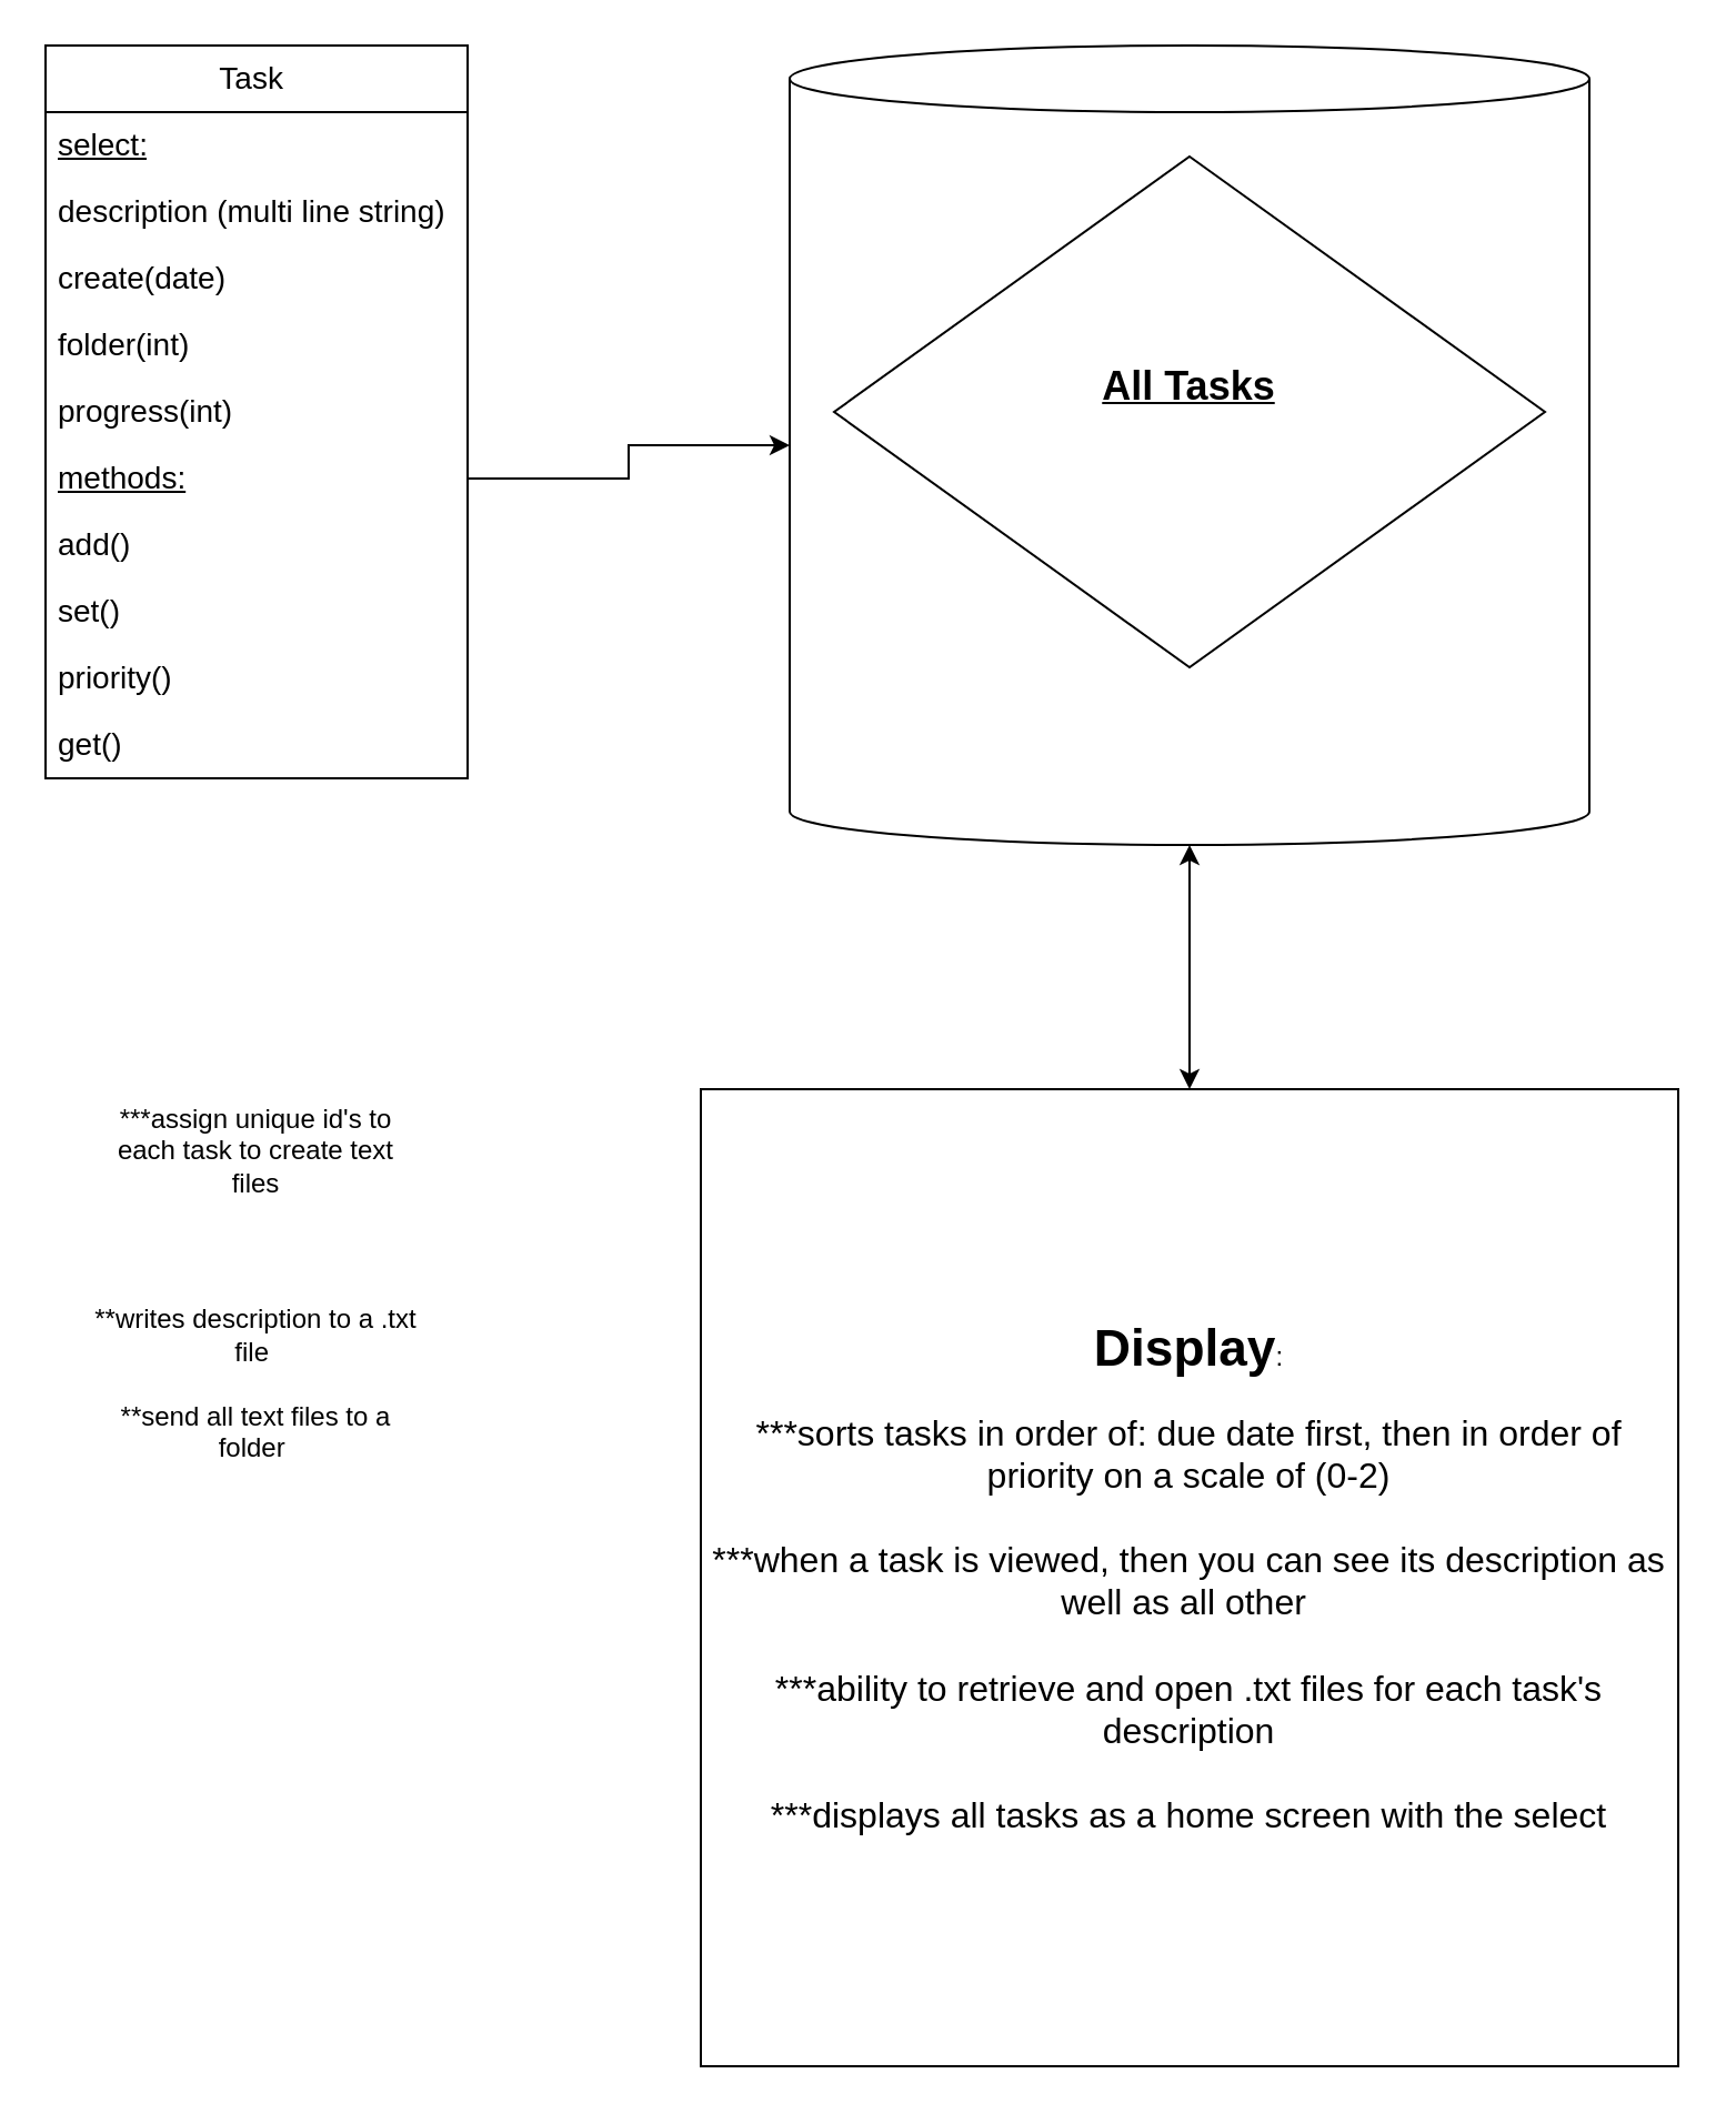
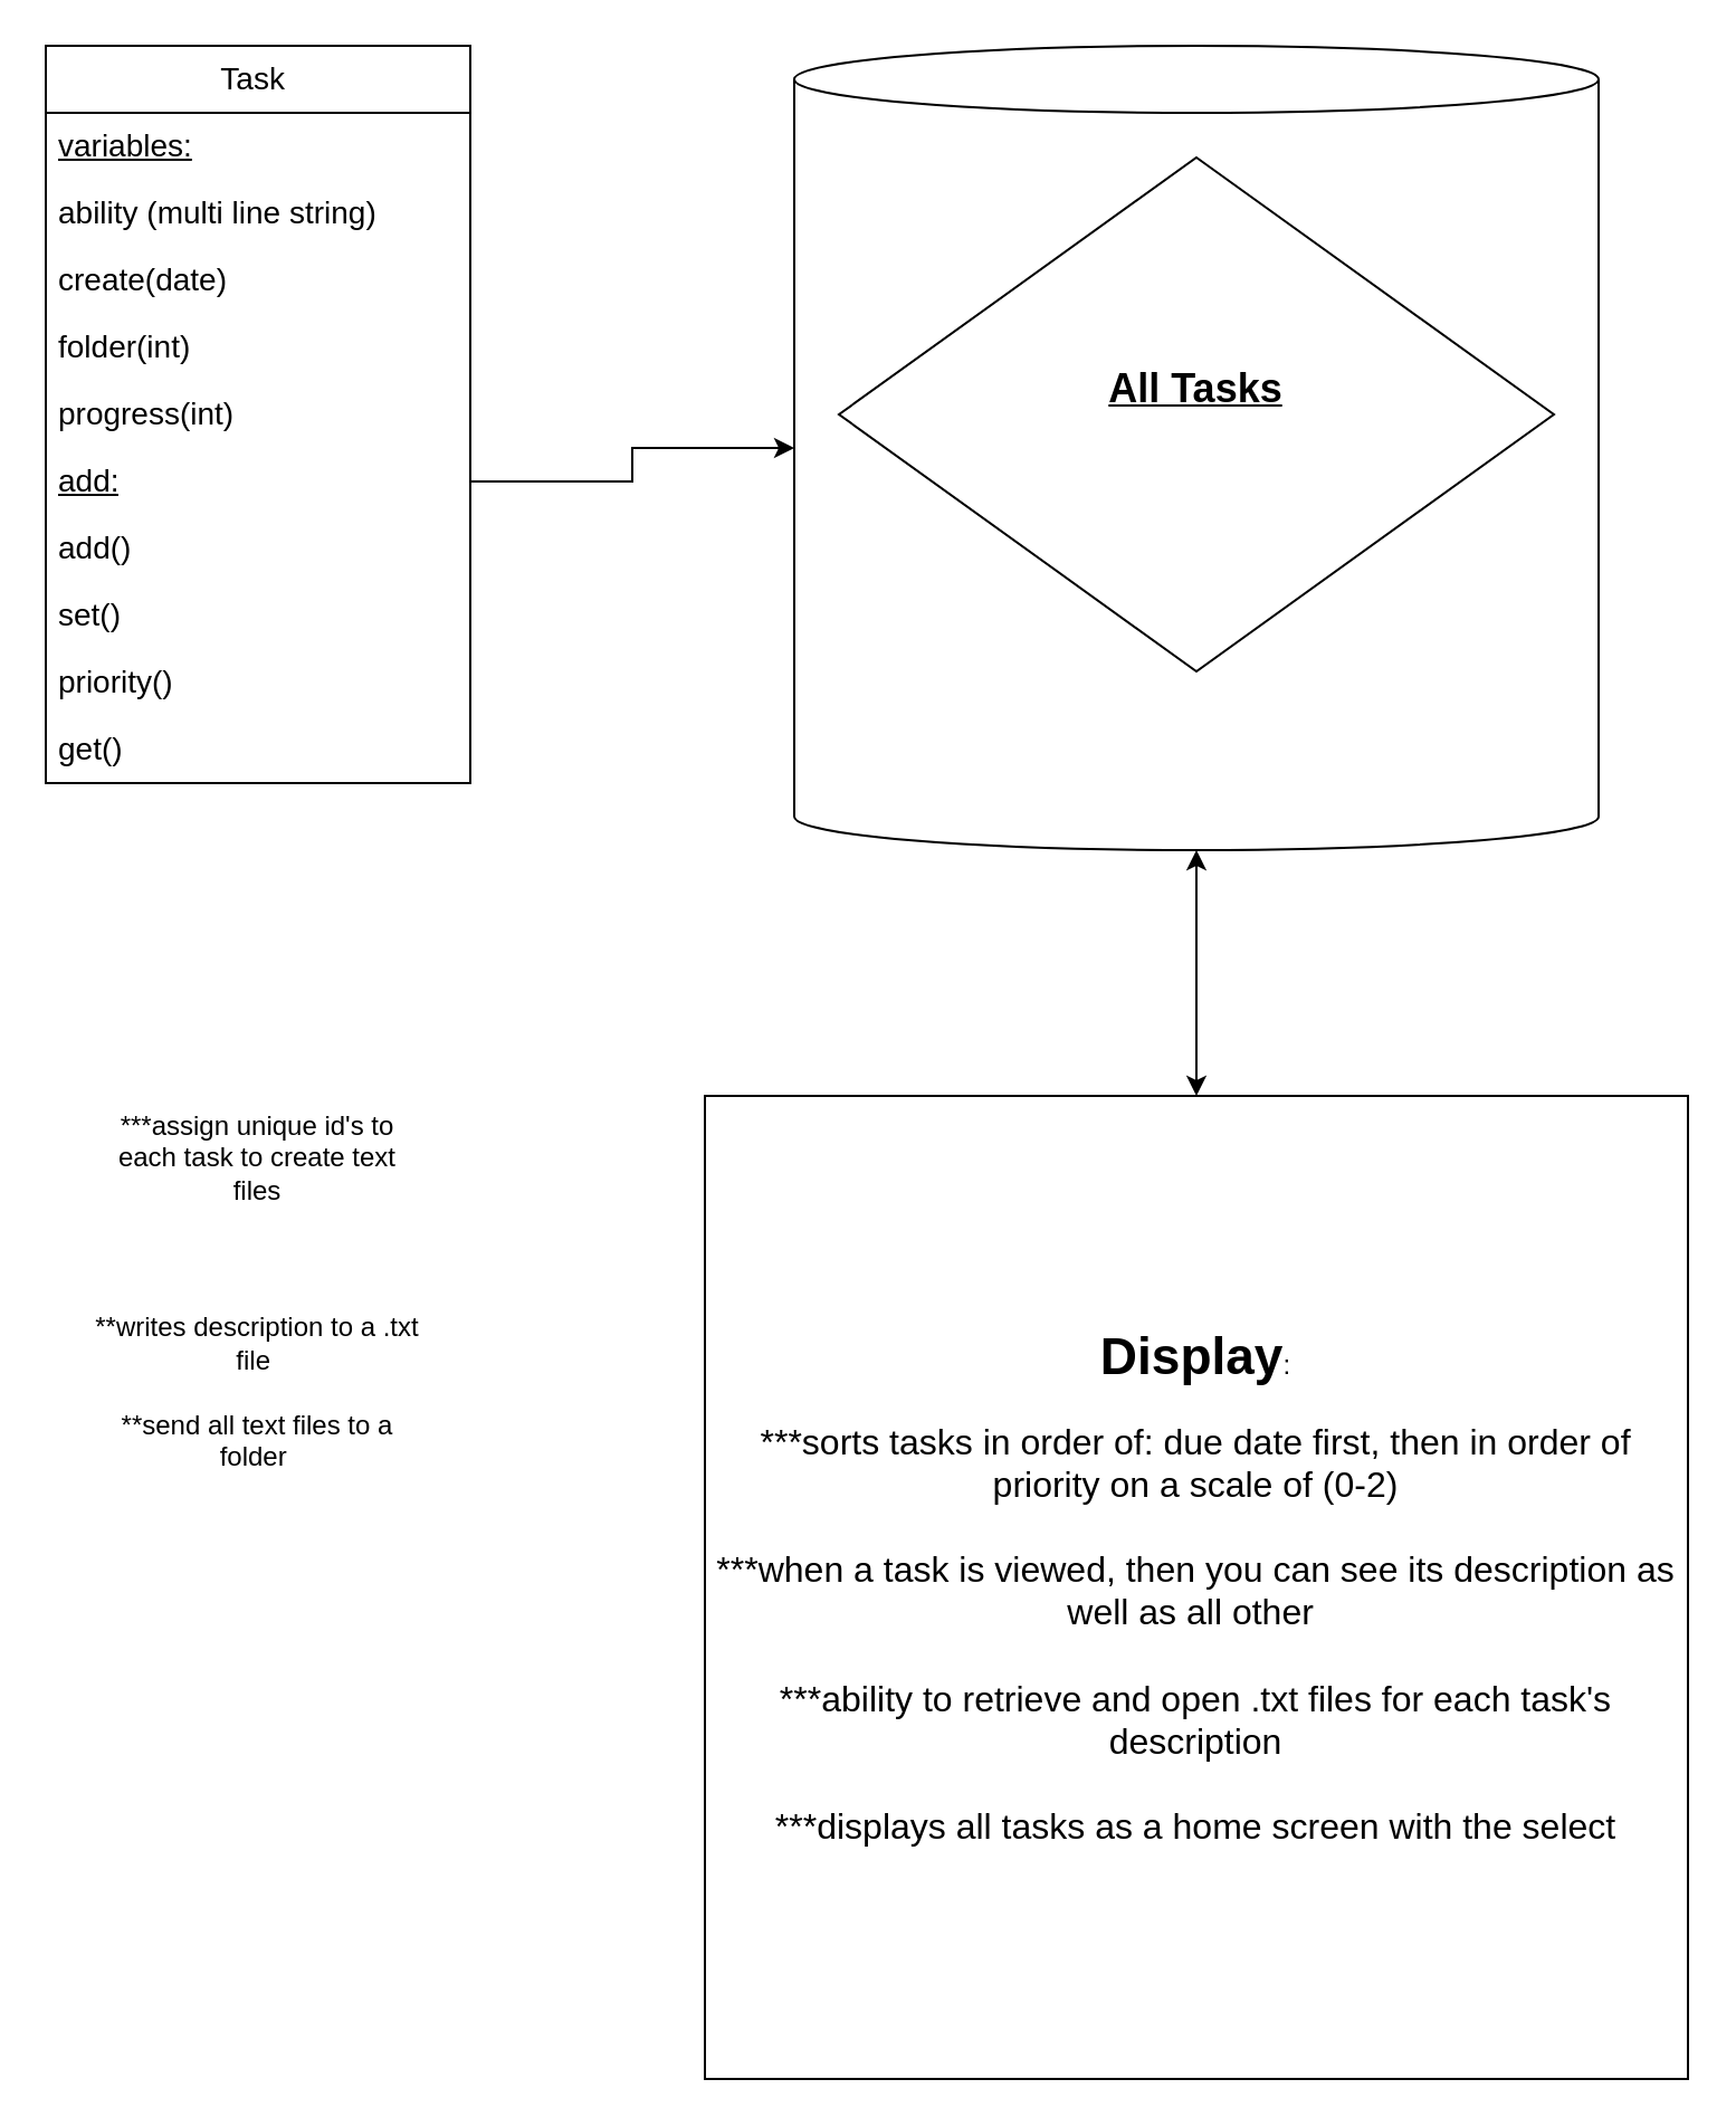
  <mxCell id="0" />
  <mxCell id="1" parent="0" />
  <mxCell id="2" value="" style="shape=cylinder3;whiteSpace=wrap;html=1;boundedLbl=1;backgroundOutline=1;size=15;" parent="1" vertex="1"><mxGeometry x="355" y="20" width="360" height="360" as="geometry" /></mxCell>
  <mxCell id="3" value="Task&amp;nbsp;" style="swimlane;fontStyle=0;childLayout=stackLayout;horizontal=1;startSize=30;horizontalStack=0;resizeParent=1;resizeParentMax=0;resizeLast=0;collapsible=1;marginBottom=0;whiteSpace=wrap;html=1;fontSize=14;" parent="1" vertex="1"><mxGeometry x="20" y="20" width="190" height="330" as="geometry" /></mxCell>
- <mxCell id="4" value="&lt;u style=&quot;font-size: 14px;&quot;&gt;&lt;font style=&quot;font-size: 14px;&quot;&gt;select:&lt;/font&gt;&lt;/u&gt;" style="text;strokeColor=none;fillColor=none;align=left;verticalAlign=middle;spacingLeft=4;spacingRight=4;overflow=hidden;points=[[0,0.5],[1,0.5]];portConstraint=eastwest;rotatable=0;whiteSpace=wrap;html=1;fontSize=14;" parent="3" vertex="1"><mxGeometry y="30" width="190" height="30" as="geometry" /></mxCell>
- <mxCell id="5" value="&lt;font style=&quot;font-size: 14px;&quot;&gt;description (multi line string)&lt;/font&gt;" style="text;strokeColor=none;fillColor=none;align=left;verticalAlign=middle;spacingLeft=4;spacingRight=4;overflow=hidden;points=[[0,0.5],[1,0.5]];portConstraint=eastwest;rotatable=0;whiteSpace=wrap;html=1;fontSize=14;" parent="3" vertex="1"><mxGeometry y="60" width="190" height="30" as="geometry" /></mxCell>
+ <mxCell id="4" value="&lt;u style=&quot;font-size: 14px;&quot;&gt;&lt;font style=&quot;font-size: 14px;&quot;&gt;variables:&lt;/font&gt;&lt;/u&gt;" style="text;strokeColor=none;fillColor=none;align=left;verticalAlign=middle;spacingLeft=4;spacingRight=4;overflow=hidden;points=[[0,0.5],[1,0.5]];portConstraint=eastwest;rotatable=0;whiteSpace=wrap;html=1;fontSize=14;" parent="3" vertex="1"><mxGeometry y="30" width="190" height="30" as="geometry" /></mxCell>
+ <mxCell id="5" value="&lt;font style=&quot;font-size: 14px;&quot;&gt;ability (multi line string)&lt;/font&gt;" style="text;strokeColor=none;fillColor=none;align=left;verticalAlign=middle;spacingLeft=4;spacingRight=4;overflow=hidden;points=[[0,0.5],[1,0.5]];portConstraint=eastwest;rotatable=0;whiteSpace=wrap;html=1;fontSize=14;" parent="3" vertex="1"><mxGeometry y="60" width="190" height="30" as="geometry" /></mxCell>
  <mxCell id="6" value="&lt;font style=&quot;font-size: 14px;&quot;&gt;create(date)&lt;/font&gt;" style="text;strokeColor=none;fillColor=none;align=left;verticalAlign=middle;spacingLeft=4;spacingRight=4;overflow=hidden;points=[[0,0.5],[1,0.5]];portConstraint=eastwest;rotatable=0;whiteSpace=wrap;html=1;fontSize=14;" parent="3" vertex="1"><mxGeometry y="90" width="190" height="30" as="geometry" /></mxCell>
  <mxCell id="7" value="folder(int)" style="text;strokeColor=none;fillColor=none;align=left;verticalAlign=middle;spacingLeft=4;spacingRight=4;overflow=hidden;points=[[0,0.5],[1,0.5]];portConstraint=eastwest;rotatable=0;whiteSpace=wrap;html=1;fontSize=14;" parent="3" vertex="1"><mxGeometry y="120" width="190" height="30" as="geometry" /></mxCell>
  <mxCell id="8" value="progress(int)" style="text;strokeColor=none;fillColor=none;align=left;verticalAlign=middle;spacingLeft=4;spacingRight=4;overflow=hidden;points=[[0,0.5],[1,0.5]];portConstraint=eastwest;rotatable=0;whiteSpace=wrap;html=1;fontSize=14;" parent="3" vertex="1"><mxGeometry y="150" width="190" height="30" as="geometry" /></mxCell>
- <mxCell id="9" value="&lt;u style=&quot;font-size: 14px;&quot;&gt;methods:&lt;/u&gt;" style="text;strokeColor=none;fillColor=none;align=left;verticalAlign=middle;spacingLeft=4;spacingRight=4;overflow=hidden;points=[[0,0.5],[1,0.5]];portConstraint=eastwest;rotatable=0;whiteSpace=wrap;html=1;fontSize=14;" parent="3" vertex="1"><mxGeometry y="180" width="190" height="30" as="geometry" /></mxCell>
+ <mxCell id="9" value="&lt;u style=&quot;font-size: 14px;&quot;&gt;add:&lt;/u&gt;" style="text;strokeColor=none;fillColor=none;align=left;verticalAlign=middle;spacingLeft=4;spacingRight=4;overflow=hidden;points=[[0,0.5],[1,0.5]];portConstraint=eastwest;rotatable=0;whiteSpace=wrap;html=1;fontSize=14;" parent="3" vertex="1"><mxGeometry y="180" width="190" height="30" as="geometry" /></mxCell>
  <mxCell id="10" value="add()" style="text;strokeColor=none;fillColor=none;align=left;verticalAlign=middle;spacingLeft=4;spacingRight=4;overflow=hidden;points=[[0,0.5],[1,0.5]];portConstraint=eastwest;rotatable=0;whiteSpace=wrap;html=1;fontSize=14;" parent="3" vertex="1"><mxGeometry y="210" width="190" height="30" as="geometry" /></mxCell>
  <mxCell id="11" value="set()" style="text;strokeColor=none;fillColor=none;align=left;verticalAlign=middle;spacingLeft=4;spacingRight=4;overflow=hidden;points=[[0,0.5],[1,0.5]];portConstraint=eastwest;rotatable=0;whiteSpace=wrap;html=1;fontSize=14;" parent="3" vertex="1"><mxGeometry y="240" width="190" height="30" as="geometry" /></mxCell>
  <mxCell id="12" value="priority()" style="text;strokeColor=none;fillColor=none;align=left;verticalAlign=middle;spacingLeft=4;spacingRight=4;overflow=hidden;points=[[0,0.5],[1,0.5]];portConstraint=eastwest;rotatable=0;whiteSpace=wrap;html=1;fontSize=14;" parent="3" vertex="1"><mxGeometry y="270" width="190" height="30" as="geometry" /></mxCell>
  <mxCell id="13" value="get()" style="text;strokeColor=none;fillColor=none;align=left;verticalAlign=middle;spacingLeft=4;spacingRight=4;overflow=hidden;points=[[0,0.5],[1,0.5]];portConstraint=eastwest;rotatable=0;whiteSpace=wrap;html=1;fontSize=14;" parent="3" vertex="1"><mxGeometry y="300" width="190" height="30" as="geometry" /></mxCell>
  <mxCell id="14" style="edgeStyle=orthogonalEdgeStyle;rounded=0;orthogonalLoop=1;jettySize=auto;html=1;entryX=0;entryY=0.5;entryDx=0;entryDy=0;entryPerimeter=0;" parent="1" source="9" target="2" edge="1"><mxGeometry relative="1" as="geometry" /></mxCell>
  <mxCell id="15" value="&lt;b&gt;&lt;font style=&quot;font-size: 18px;&quot;&gt;&lt;u&gt;All Tasks&lt;br&gt;&lt;br&gt;&lt;/u&gt;&lt;/font&gt;&lt;/b&gt;" style="rhombus;html=1;whiteSpace=wrap;" parent="1" vertex="1"><mxGeometry x="375" y="70" width="320" height="230" as="geometry" /></mxCell>
  <mxCell id="16" value="***assign unique id's to each task to create text files" style="text;html=1;strokeColor=none;fillColor=none;align=center;verticalAlign=middle;whiteSpace=wrap;rounded=0;" vertex="1" parent="1"><mxGeometry x="40" y="480" width="150" height="75" as="geometry" /></mxCell>
  <mxCell id="17" value="" style="endArrow=classic;startArrow=classic;html=1;rounded=0;exitX=0.5;exitY=1;exitDx=0;exitDy=0;exitPerimeter=0;" edge="1" parent="1" source="2"><mxGeometry width="50" height="50" relative="1" as="geometry"><mxPoint x="430" y="340" as="sourcePoint" /><mxPoint x="535" y="490" as="targetPoint" /><Array as="points" /></mxGeometry></mxCell>
  <mxCell id="18" value="&lt;font style=&quot;font-size: 23px;&quot;&gt;&lt;b&gt;Display&lt;/b&gt;&lt;/font&gt;:&lt;br&gt;&lt;br&gt;&lt;font style=&quot;font-size: 16px;&quot;&gt;&lt;font style=&quot;border-color: var(--border-color); font-size: 16px;&quot;&gt;***sorts tasks in order of: due date first, then in order of priority on a scale of (0-2)&lt;br style=&quot;border-color: var(--border-color);&quot;&gt;&lt;br style=&quot;border-color: var(--border-color);&quot;&gt;***when a task is viewed, then you can see its description as well as all other&amp;nbsp;&lt;br style=&quot;border-color: var(--border-color);&quot;&gt;&lt;br style=&quot;border-color: var(--border-color);&quot;&gt;***ability to retrieve and open .txt files for each task's description&lt;br style=&quot;border-color: var(--border-color);&quot;&gt;&lt;/font&gt;&lt;br style=&quot;border-color: var(--border-color);&quot;&gt;***displays all tasks as a home screen with the select&lt;/font&gt;" style="whiteSpace=wrap;html=1;aspect=fixed;align=center;" vertex="1" parent="1"><mxGeometry x="315" y="490" width="440" height="440" as="geometry" /></mxCell>
  <mxCell id="19" value="**writes description to a .txt file&amp;nbsp;&lt;br&gt;&lt;br&gt;**send all text files to a folder&amp;nbsp;&lt;br&gt;&lt;br&gt;" style="text;html=1;strokeColor=none;fillColor=none;align=center;verticalAlign=middle;whiteSpace=wrap;rounded=0;" vertex="1" parent="1"><mxGeometry x="40" y="610" width="150" height="40" as="geometry" /></mxCell>
